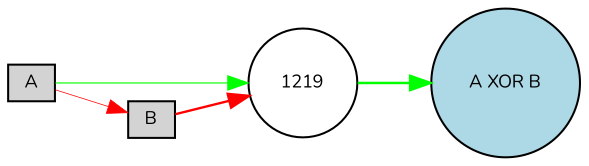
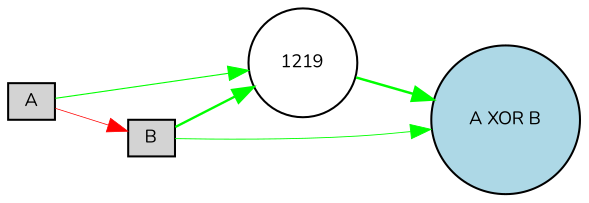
  digraph {
    fontname=Nunito
    rankdir=LR
    node [fillcolor=lightgray fontname=Nunito fontsize=9 shape=box style=filled]
    edge [color=green fontname=Nunito style=solid]
    A [height=0.2 width=0.2]
    1219 [fillcolor=white height=0.2 shape=circle width=0.2]
    B [height=0.2 width=0.2]
    "A XOR B" [fillcolor=lightblue height=0.2 shape=circle width=0.2]
    A -> 1219 [penwidth=0.5363143248685287]
    A -> B [color=red penwidth=0.36002451765625043]
    1219 -> "A XOR B" [penwidth=1.2142812573377033]
-   B -> 1219 [color=red penwidth=1.1555007724775312]
+   B -> 1219 [penwidth=1.1555007724775312]
+   B -> "A XOR B" [penwidth=0.4372607556469099]
  }
